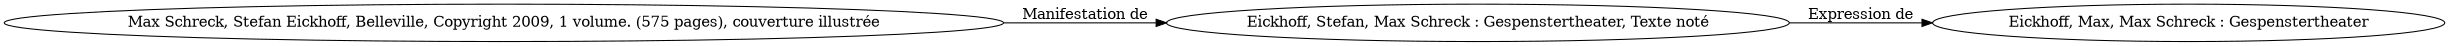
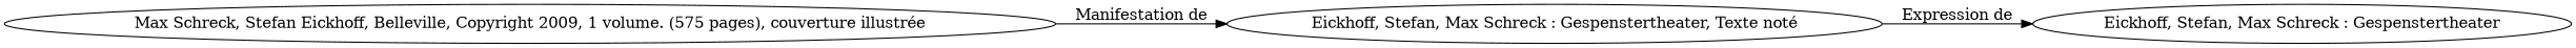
  digraph {
    rankdir=LR
-   n1 [label="Eickhoff, Max, Max Schreck : Gespenstertheater"]
+   n1 [label="Eickhoff, Stefan, Max Schreck : Gespenstertheater"]
    n2 [label="Eickhoff, Stefan, Max Schreck : Gespenstertheater, Texte noté"]
    n3 [label="Max Schreck, Stefan Eickhoff, Belleville, Copyright 2009, 1 volume. (575 pages), couverture illustrée"]
    n2 -> n1 [label="Expression de"]
    n3 -> n2 [label="Manifestation de"]
  }
